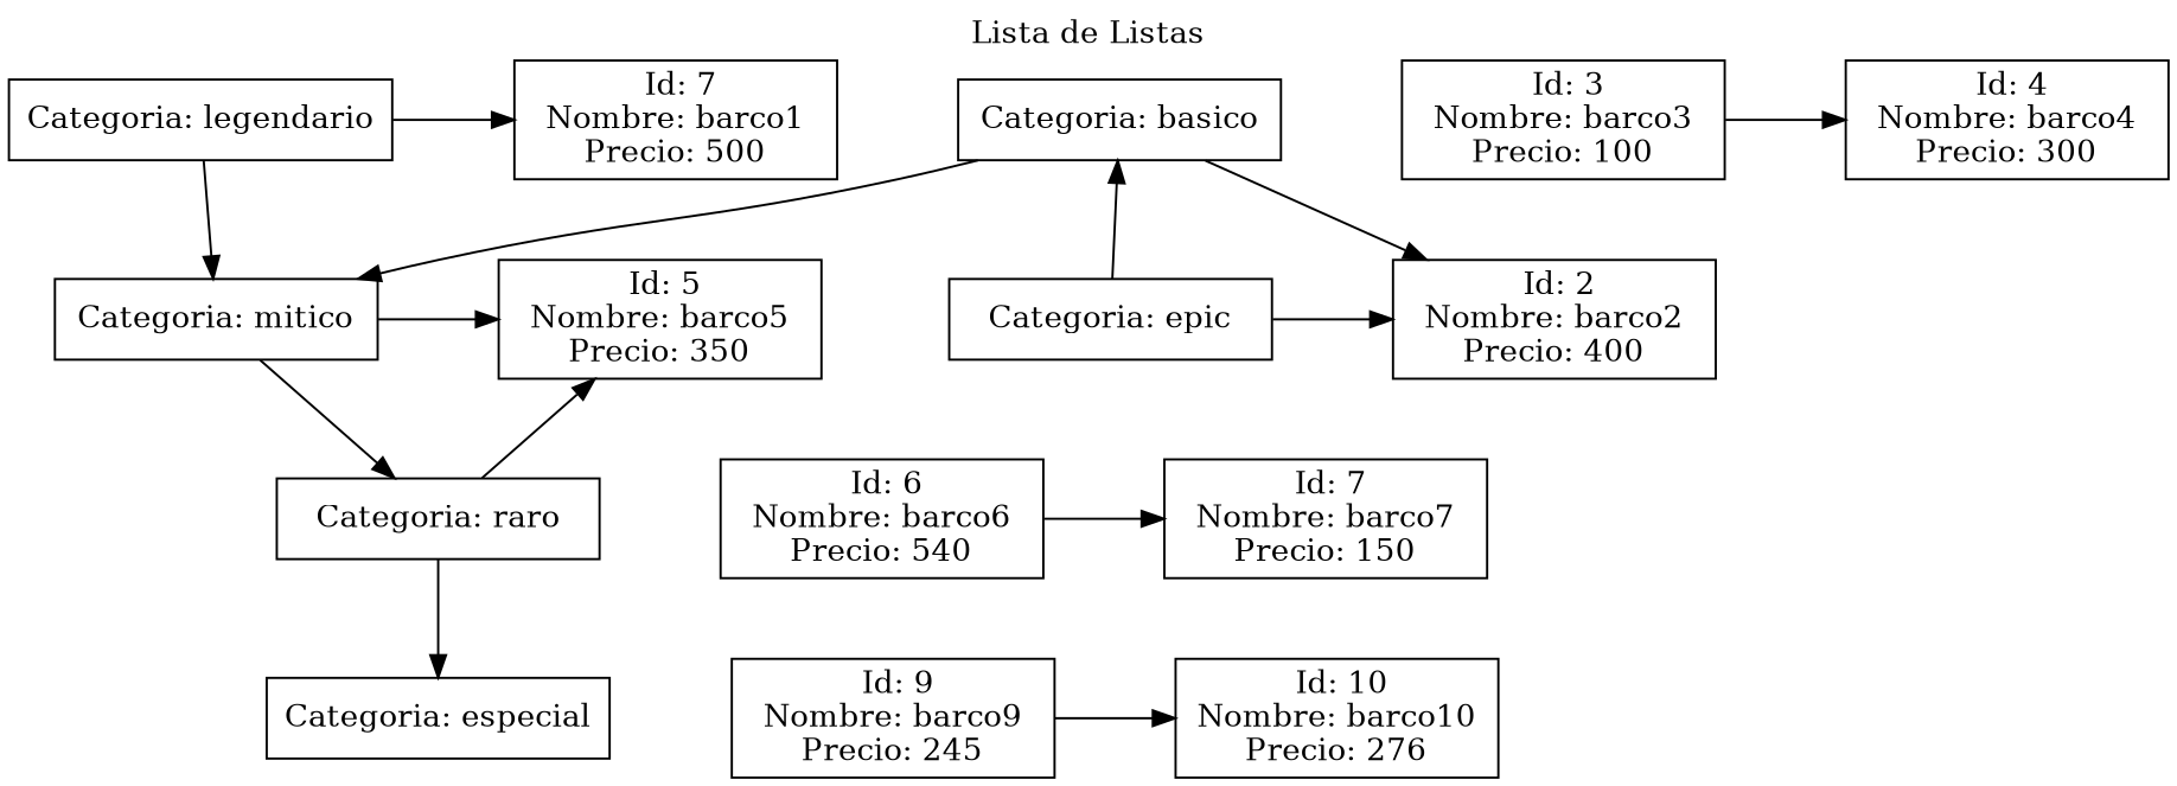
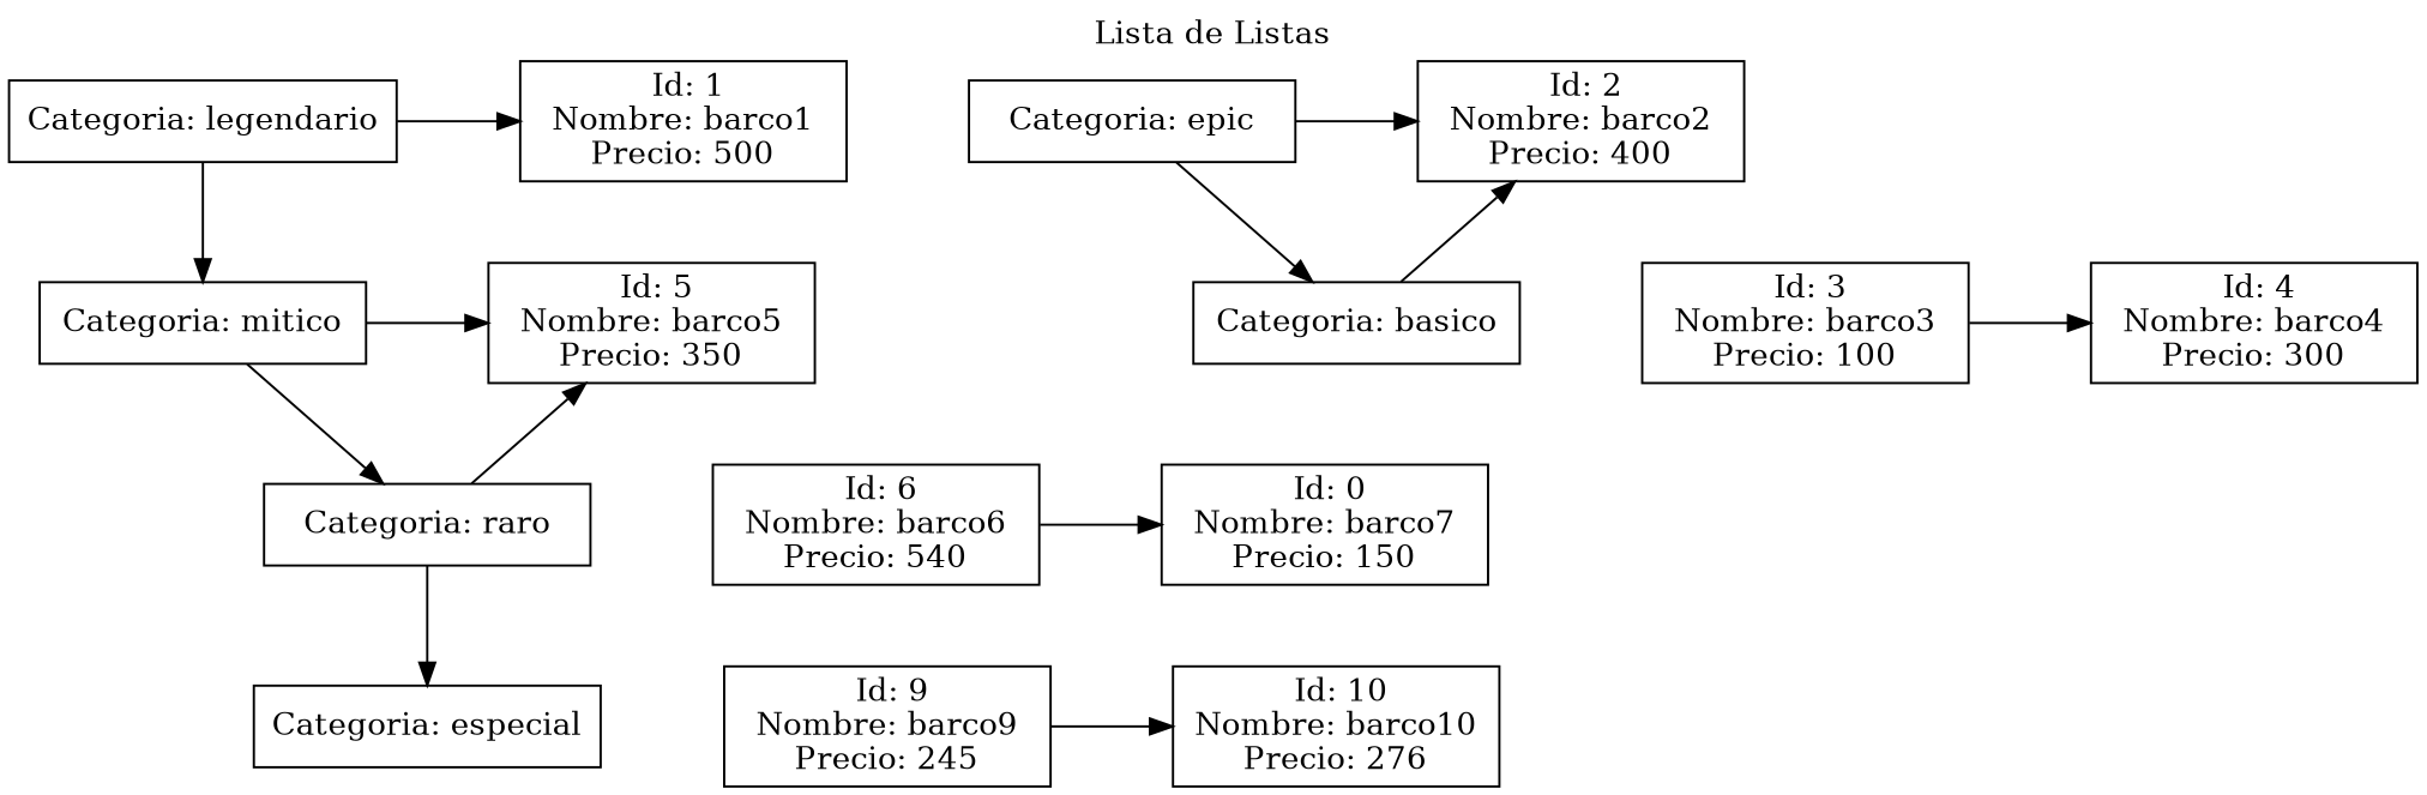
  digraph {
    label="Lista de Listas"
    labelloc=t
    nodesep=0.75
    rankdir=TB
    node [group=1 shape=box]
    n1 [label="Categoria: legendario" width=2]
-   n2 [label=" Id: 7\nNombre: barco1\nPrecio: 500" width=2]
+   n2 [label=" Id: 1\nNombre: barco1\nPrecio: 500" width=2]
    n3 [label="Categoria: epic" width=2]
    n4 [label=" Id: 2\nNombre: barco2\nPrecio: 400" width=2]
    n5 [label="Categoria: basico" width=2]
    n6 [label=" Id: 3\nNombre: barco3\nPrecio: 100" width=2]
    n7 [label=" Id: 4\nNombre: barco4\nPrecio: 300" width=2]
    n8 [label="Categoria: mitico" width=2]
    n9 [label=" Id: 5\nNombre: barco5\nPrecio: 350" width=2]
    n10 [label="Categoria: raro" width=2]
    n11 [label=" Id: 6\nNombre: barco6\nPrecio: 540" width=2]
-   n12 [label=" Id: 7\nNombre: barco7\nPrecio: 150" width=2]
+   n12 [label=" Id: 0\nNombre: barco7\nPrecio: 150" width=2]
    n13 [label="Categoria: especial" width=2]
    n14 [label=" Id: 9\nNombre: barco9\nPrecio: 245" width=2]
    n15 [label=" Id: 10\nNombre: barco10\nPrecio: 276" width=2]
    subgraph sub_1 {
      rank=same
      n1
      n2
    }
    subgraph sub_2 {
      rank=same
      n3
      n4
    }
    subgraph sub_3 {
      rank=same
      n5
      n6
      n7
    }
    subgraph sub_4 {
      rank=same
      n8
      n9
    }
    subgraph sub_5 {
      rank=same
      n10
      n11
      n12
    }
    subgraph sub_6 {
      rank=same
      n13
      n14
      n15
    }
    n1 -> n2
    n1 -> n8
    n3 -> n4
    n3 -> n5
    n5 -> n4
-   n5 -> n8
    n6 -> n7
    n8 -> n9
    n8 -> n10
    n10 -> n9
    n10 -> n13
    n11 -> n12
    n14 -> n15
  }
